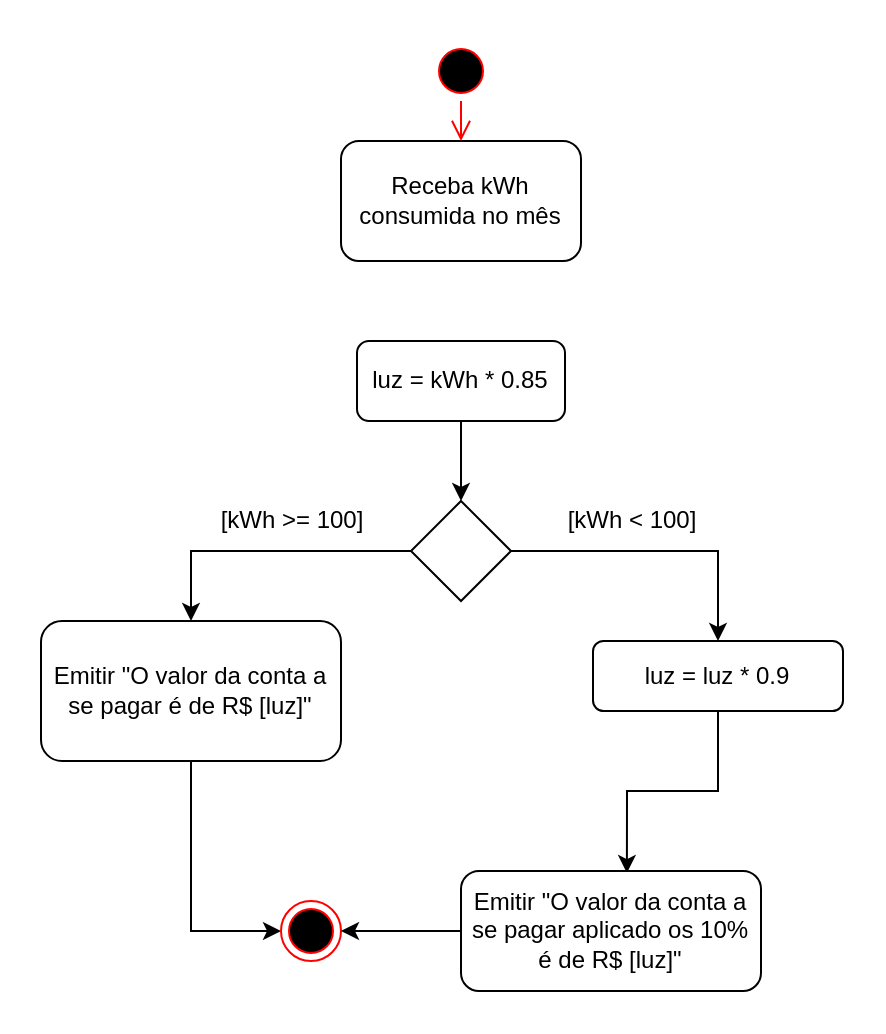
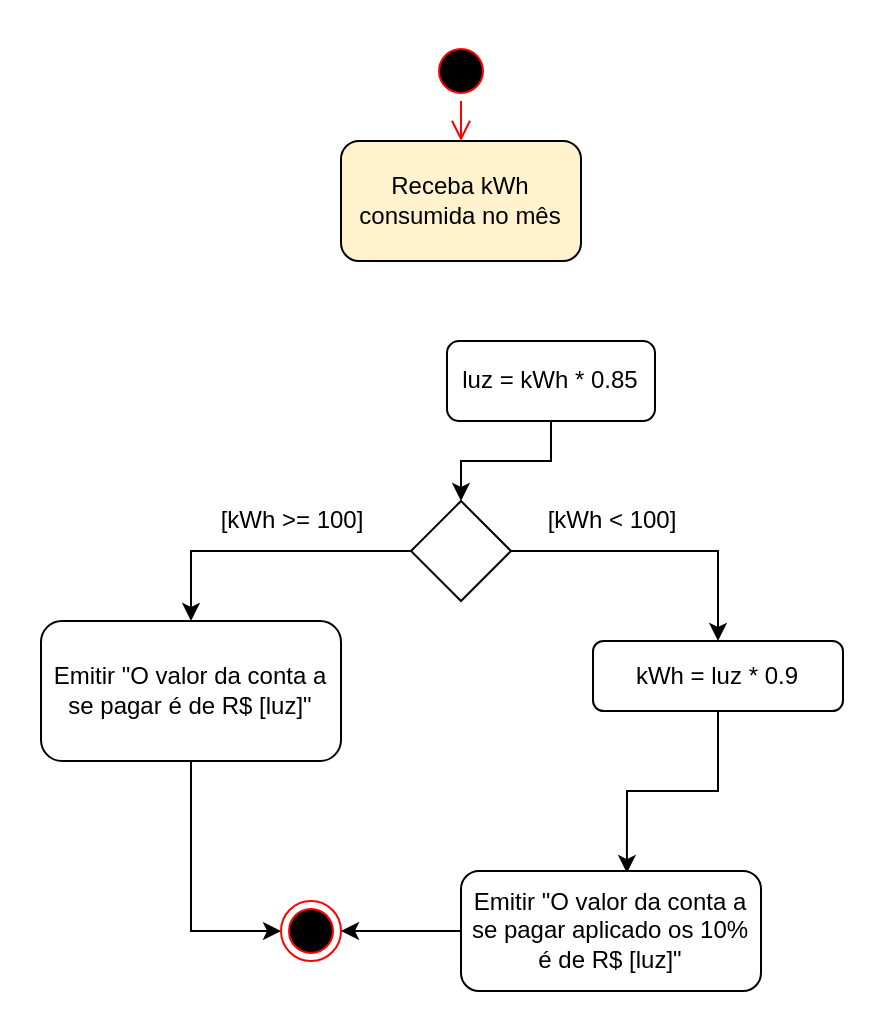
  <mxCell id="0" />
  <mxCell id="1" parent="0" />
- <mxCell id="2" value="Receba kWh consumida no mês" style="rounded=1;whiteSpace=wrap;html=1;" vertex="1" parent="1"><mxGeometry x="170" y="70" width="120" height="60" as="geometry" /></mxCell>
+ <mxCell id="2" value="Receba kWh consumida no mês" style="rounded=1;whiteSpace=wrap;html=1;fillColor=#fff2cc;" vertex="1" parent="1"><mxGeometry x="170" y="70" width="120" height="60" as="geometry" /></mxCell>
  <mxCell id="3" style="edgeStyle=orthogonalEdgeStyle;rounded=0;orthogonalLoop=1;jettySize=auto;html=1;exitX=1;exitY=0.5;exitDx=0;exitDy=0;entryX=0;entryY=0.5;entryDx=0;entryDy=0;" edge="1" parent="1" source="5" target="12"><mxGeometry relative="1" as="geometry"><mxPoint x="386" y="300" as="targetPoint" /></mxGeometry></mxCell>
  <mxCell id="4" style="edgeStyle=orthogonalEdgeStyle;rounded=0;orthogonalLoop=1;jettySize=auto;html=1;exitX=0;exitY=0.5;exitDx=0;exitDy=0;" edge="1" parent="1" source="5" target="7"><mxGeometry relative="1" as="geometry" /></mxCell>
  <mxCell id="5" value="" style="rhombus;whiteSpace=wrap;html=1;" vertex="1" parent="1"><mxGeometry x="205" y="250" width="50" height="50" as="geometry" /></mxCell>
  <mxCell id="6" style="edgeStyle=orthogonalEdgeStyle;rounded=0;orthogonalLoop=1;jettySize=auto;html=1;exitX=0.5;exitY=1;exitDx=0;exitDy=0;entryX=0;entryY=0.5;entryDx=0;entryDy=0;" edge="1" parent="1" source="7" target="16"><mxGeometry relative="1" as="geometry" /></mxCell>
  <mxCell id="7" value="Emitir &quot;O valor da conta a se pagar é de R$ [luz]&quot;" style="rounded=1;whiteSpace=wrap;html=1;" vertex="1" parent="1"><mxGeometry x="20" y="310" width="150" height="70" as="geometry" /></mxCell>
- <mxCell id="8" value="[kWh &amp;lt; 100]" style="text;html=1;strokeColor=none;fillColor=none;align=center;verticalAlign=middle;whiteSpace=wrap;rounded=0;" vertex="1" parent="1"><mxGeometry x="276" y="250" width="80" height="20" as="geometry" /></mxCell>
+ <mxCell id="8" value="[kWh &amp;lt; 100]" style="text;html=1;strokeColor=none;fillColor=none;align=center;verticalAlign=middle;whiteSpace=wrap;rounded=0;" vertex="1" parent="1"><mxGeometry x="266" y="250" width="80" height="20" as="geometry" /></mxCell>
  <mxCell id="9" style="edgeStyle=orthogonalEdgeStyle;rounded=0;orthogonalLoop=1;jettySize=auto;html=1;exitX=0.5;exitY=1;exitDx=0;exitDy=0;" edge="1" parent="1" source="10" target="5"><mxGeometry relative="1" as="geometry" /></mxCell>
- <mxCell id="10" value="luz = kWh * 0.85" style="rounded=1;whiteSpace=wrap;html=1;" vertex="1" parent="1"><mxGeometry x="178" y="170" width="104" height="40" as="geometry" /></mxCell>
+ <mxCell id="10" value="luz = kWh * 0.85" style="rounded=1;whiteSpace=wrap;html=1;" vertex="1" parent="1"><mxGeometry x="223" y="170" width="104" height="40" as="geometry" /></mxCell>
  <mxCell id="11" style="edgeStyle=orthogonalEdgeStyle;rounded=0;orthogonalLoop=1;jettySize=auto;html=1;exitX=1;exitY=0.5;exitDx=0;exitDy=0;entryX=0.553;entryY=0.017;entryDx=0;entryDy=0;entryPerimeter=0;" edge="1" parent="1" source="12" target="18"><mxGeometry relative="1" as="geometry" /></mxCell>
- <mxCell id="12" value="luz = luz * 0.9" style="rounded=1;whiteSpace=wrap;html=1;direction=south;" vertex="1" parent="1"><mxGeometry x="296" y="320" width="125" height="35" as="geometry" /></mxCell>
+ <mxCell id="12" value="kWh = luz * 0.9" style="rounded=1;whiteSpace=wrap;html=1;direction=south;" vertex="1" parent="1"><mxGeometry x="296" y="320" width="125" height="35" as="geometry" /></mxCell>
  <mxCell id="13" value="[kWh &amp;gt;= 100]" style="text;html=1;strokeColor=none;fillColor=none;align=center;verticalAlign=middle;whiteSpace=wrap;rounded=0;" vertex="1" parent="1"><mxGeometry x="106" y="250" width="80" height="20" as="geometry" /></mxCell>
  <mxCell id="14" value="" style="ellipse;html=1;shape=startState;fillColor=#000000;strokeColor=#ff0000;" vertex="1" parent="1"><mxGeometry x="215" y="20" width="30" height="30" as="geometry" /></mxCell>
  <mxCell id="15" value="" style="edgeStyle=orthogonalEdgeStyle;html=1;verticalAlign=bottom;endArrow=open;endSize=8;strokeColor=#ff0000;entryX=0.5;entryY=0;entryDx=0;entryDy=0;" edge="1" source="14" parent="1" target="2"><mxGeometry relative="1" as="geometry"><mxPoint x="230" y="60" as="targetPoint" /></mxGeometry></mxCell>
  <mxCell id="16" value="" style="ellipse;html=1;shape=endState;fillColor=#000000;strokeColor=#ff0000;" vertex="1" parent="1"><mxGeometry x="140" y="450" width="30" height="30" as="geometry" /></mxCell>
  <mxCell id="17" style="edgeStyle=orthogonalEdgeStyle;rounded=0;orthogonalLoop=1;jettySize=auto;html=1;exitX=0;exitY=0.5;exitDx=0;exitDy=0;entryX=1;entryY=0.5;entryDx=0;entryDy=0;" edge="1" parent="1" source="18" target="16"><mxGeometry relative="1" as="geometry" /></mxCell>
  <mxCell id="18" value="Emitir &quot;O valor da conta a se pagar aplicado os 10% é de R$ [luz]&quot;" style="rounded=1;whiteSpace=wrap;html=1;" vertex="1" parent="1"><mxGeometry x="230" y="435" width="150" height="60" as="geometry" /></mxCell>
